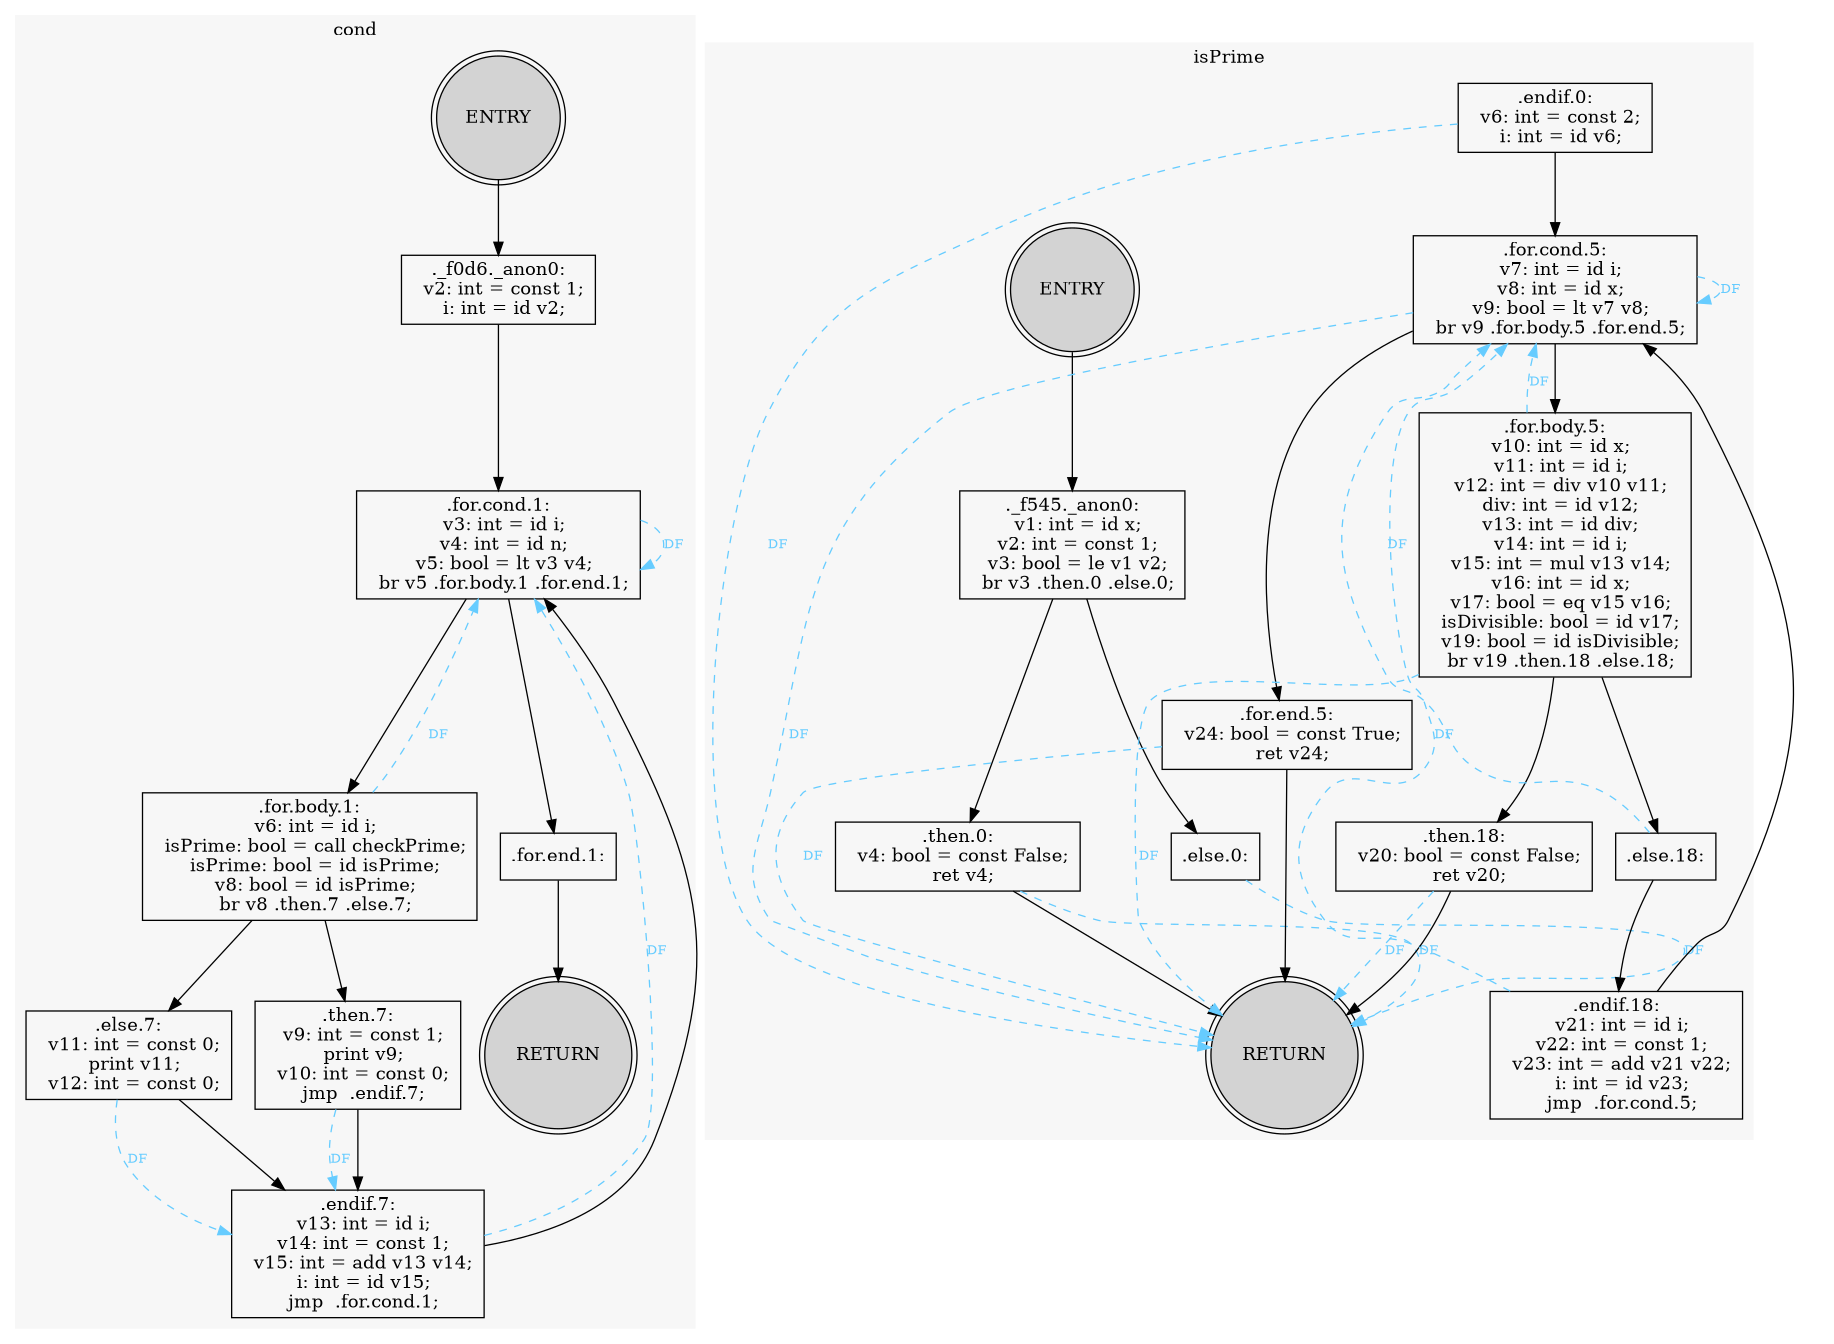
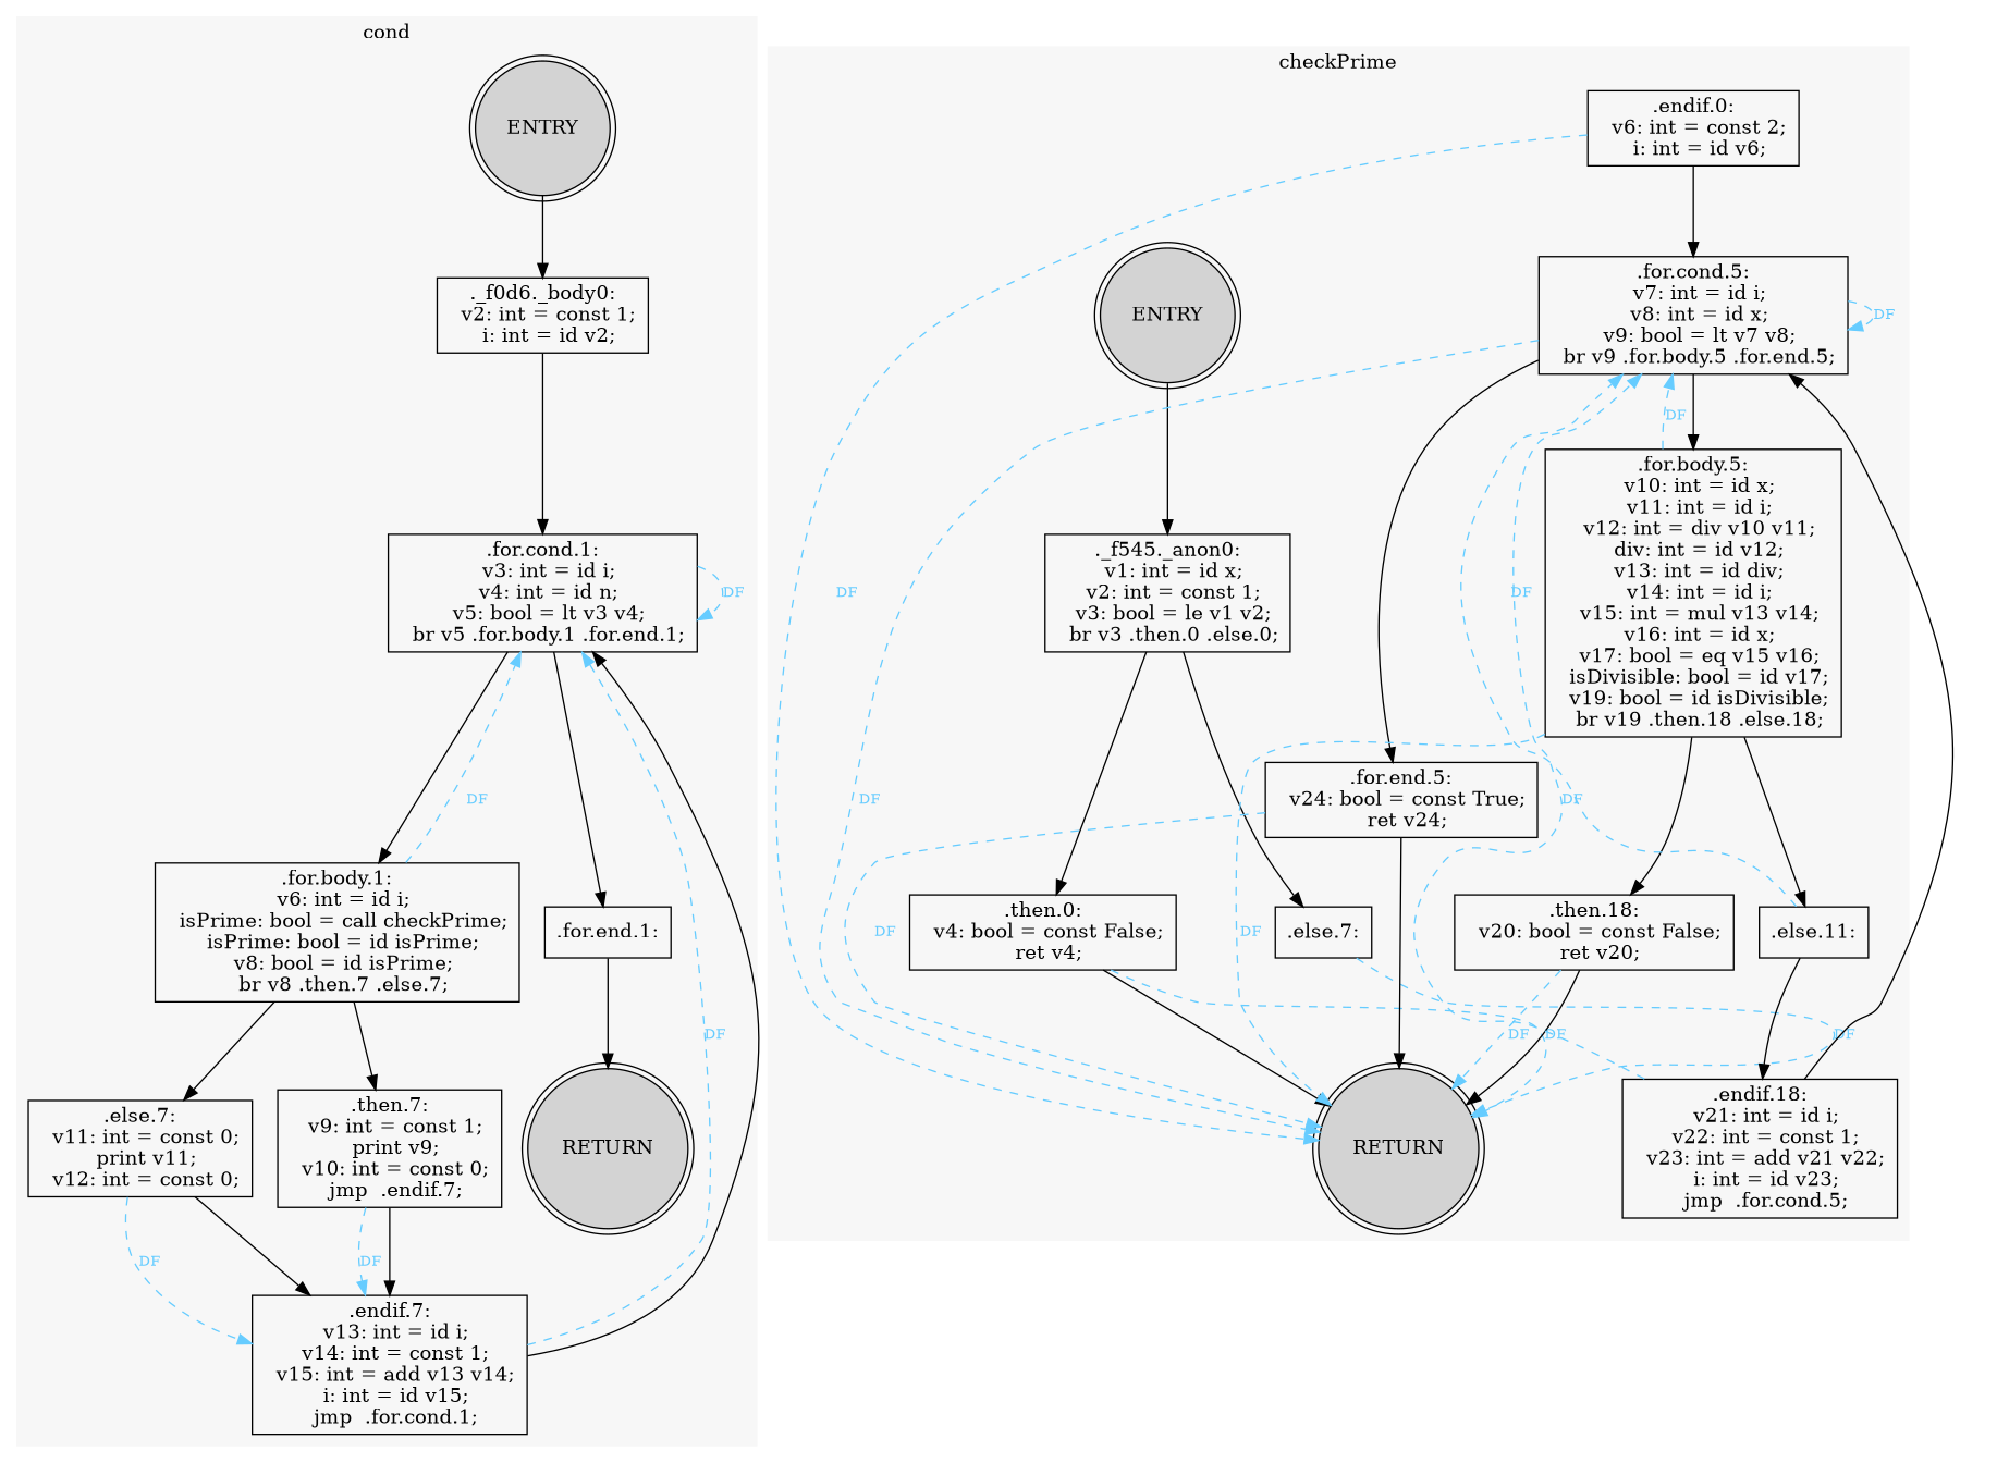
  digraph {
    node [shape=box]
    n1 [fillcolor=lightgray label=ENTRY shape=doublecircle style=filled]
-   n2 [label="._f0d6._anon0:\n  v2: int = const 1;\n  i: int = id v2;"]
+   n2 [label="._f0d6._body0:\n  v2: int = const 1;\n  i: int = id v2;"]
    n3 [label=".for.cond.1:\n  v3: int = id i;\n  v4: int = id n;\n  v5: bool = lt v3 v4;\n  br v5 .for.body.1 .for.end.1;"]
    n4 [label=".for.body.1:\n  v6: int = id i;\n  isPrime: bool = call checkPrime;\n  isPrime: bool = id isPrime;\n  v8: bool = id isPrime;\n  br v8 .then.7 .else.7;"]
    n5 [label=".for.end.1:"]
    n6 [label=".else.7:\n  v11: int = const 0;\n  print v11;\n  v12: int = const 0;"]
    n7 [label=".then.7:\n  v9: int = const 1;\n  print v9;\n  v10: int = const 0;\n  jmp  .endif.7;"]
    n8 [fillcolor=lightgray label=RETURN shape=doublecircle style=filled]
    n9 [label=".endif.7:\n  v13: int = id i;\n  v14: int = const 1;\n  v15: int = add v13 v14;\n  i: int = id v15;\n  jmp  .for.cond.1;"]
    n10 [fillcolor=lightgray label=ENTRY shape=doublecircle style=filled]
    n11 [label="._f545._anon0:\n  v1: int = id x;\n  v2: int = const 1;\n  v3: bool = le v1 v2;\n  br v3 .then.0 .else.0;"]
    n12 [label=".then.0:\n  v4: bool = const False;\n  ret v4;"]
-   n13 [label=".else.0:"]
+   n13 [label=".else.7:"]
    n14 [fillcolor=lightgray label=RETURN shape=doublecircle style=filled]
    n15 [label=".endif.0:\n  v6: int = const 2;\n  i: int = id v6;"]
    n16 [label=".for.cond.5:\n  v7: int = id i;\n  v8: int = id x;\n  v9: bool = lt v7 v8;\n  br v9 .for.body.5 .for.end.5;"]
    n17 [label=".for.end.5:\n  v24: bool = const True;\n  ret v24;"]
    n18 [label=".for.body.5:\n  v10: int = id x;\n  v11: int = id i;\n  v12: int = div v10 v11;\n  div: int = id v12;\n  v13: int = id div;\n  v14: int = id i;\n  v15: int = mul v13 v14;\n  v16: int = id x;\n  v17: bool = eq v15 v16;\n  isDivisible: bool = id v17;\n  v19: bool = id isDivisible;\n  br v19 .then.18 .else.18;"]
-   n19 [label=".else.18:"]
+   n19 [label=".else.11:"]
    n20 [label=".then.18:\n  v20: bool = const False;\n  ret v20;"]
    n21 [label=".endif.18:\n  v21: int = id i;\n  v22: int = const 1;\n  v23: int = add v21 v22;\n  i: int = id v23;\n  jmp  .for.cond.5;"]
    subgraph cluster_1 {
      color="#f7f7f7"
      label=cond
      rankdir=TB
      style=filled
      n1
      n2
      n3
      n4
      n5
      n6
      n7
      n8
      n9
    }
    subgraph cluster_2 {
      color="#f7f7f7"
-     label=isPrime
+     label=checkPrime
      rankdir=TB
      style=filled
      n10
      n11
      n12
      n13
      n14
      n15
      n16
      n17
      n18
      n19
      n20
      n21
    }
    n1 -> n2
    n2 -> n3
    n3 -> n3 [color="#66ccff" constraint=false fontcolor="#66ccff" fontsize=10 label=DF style=dashed]
    n3 -> n4
    n3 -> n5
    n4 -> n3 [color="#66ccff" constraint=false fontcolor="#66ccff" fontsize=10 label=DF style=dashed]
    n4 -> n6
    n4 -> n7
    n5 -> n8
    n6 -> n9 [color="#66ccff" constraint=false fontcolor="#66ccff" fontsize=10 label=DF style=dashed]
    n6 -> n9
    n7 -> n9 [color="#66ccff" constraint=false fontcolor="#66ccff" fontsize=10 label=DF style=dashed]
    n7 -> n9
    n9 -> n3 [color="#66ccff" constraint=false fontcolor="#66ccff" fontsize=10 label=DF style=dashed]
    n9 -> n3
    n10 -> n11
    n11 -> n12
    n11 -> n13
    n12 -> n14 [color="#66ccff" constraint=false fontcolor="#66ccff" fontsize=10 label=DF style=dashed]
    n12 -> n14
    n13 -> n14 [color="#66ccff" constraint=false fontcolor="#66ccff" fontsize=10 label=DF style=dashed]
    n15 -> n14 [color="#66ccff" constraint=false fontcolor="#66ccff" fontsize=10 label=DF style=dashed]
    n15 -> n16
    n16 -> n14 [color="#66ccff" constraint=false fontcolor="#66ccff" fontsize=10 label=DF style=dashed]
    n16 -> n16 [color="#66ccff" constraint=false fontcolor="#66ccff" fontsize=10 label=DF style=dashed]
    n16 -> n17
    n16 -> n18
    n17 -> n14 [color="#66ccff" constraint=false fontcolor="#66ccff" fontsize=10 label=DF style=dashed]
    n17 -> n14
    n18 -> n14 [color="#66ccff" constraint=false fontcolor="#66ccff" fontsize=10 label=DF style=dashed]
    n18 -> n16 [color="#66ccff" constraint=false fontcolor="#66ccff" fontsize=10 label=DF style=dashed]
    n18 -> n19
    n18 -> n20
    n19 -> n16 [color="#66ccff" constraint=false fontcolor="#66ccff" fontsize=10 label=DF style=dashed]
    n19 -> n21
    n20 -> n14 [color="#66ccff" constraint=false fontcolor="#66ccff" fontsize=10 label=DF style=dashed]
    n20 -> n14
    n21 -> n16 [color="#66ccff" constraint=false fontcolor="#66ccff" fontsize=10 label=DF style=dashed]
    n21 -> n16
  }
